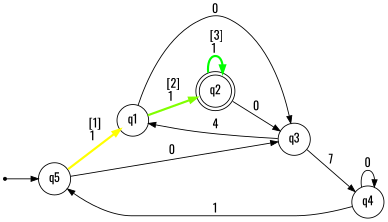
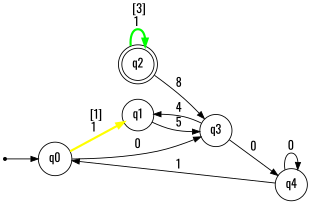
  digraph {
    fontname=Oswald
    rankdir=LR
    ranksep=0.5
    node [fontname=Oswald fontsize=14.0 shape=circle]
    edge [arrowsize=0.85 fontname=Oswald fontsize=14.0]
    Initial [shape=point]
-   q0 [label=q5]
+   q0
    q1
    q3
    q2 [shape=doublecircle]
    q4
    Initial -> q0 [fontsize=""]
    q0 -> q1 [color="#ffff00" label=" [1]\n1 " penwidth=2.5]
    q0 -> q3 [label=" 0 "]
-   q1 -> q3 [label=" 0 "]
-   q1 -> q2 [color="#80ff00" label=" [2]\n1 " penwidth=2.5]
+   q1 -> q3 [label=" 5 "]
    q3 -> q1 [label=" 4 "]
-   q3 -> q4 [label=" 7 "]
-   q2 -> q3 [label=" 0 "]
+   q3 -> q4 [label=" 0 "]
+   q2 -> q3 [label=" 8 "]
    q2 -> q2 [color="#00ff00" label=" [3]\n1 " penwidth=2.5]
    q4 -> q0 [label=" 1 "]
    q4 -> q4 [label=" 0 "]
  }
